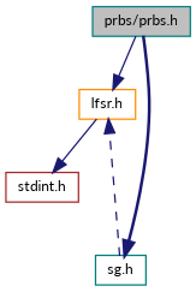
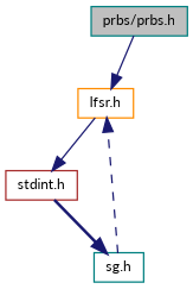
  digraph {
    fontname=Lato
    node [color=teal fontname=Lato fontsize=10 shape=record]
    edge [color=midnightblue fontname=Lato fontsize=10 labelfontname=Helvetica labelfontsize=10 style=solid]
    n1 [fillcolor=grey75 fontcolor=black height=0.2 label="prbs/prbs.h" style=filled width=0.4]
    n2 [color=darkorange height=0.2 label="lfsr.h" width=0.4]
    n3 [height=0.2 label="sg.h" width=0.4]
    n4 [color=brown height=0.2 label="stdint.h" width=0.4]
    n1 -> n2
-   n1 -> n3 [style=bold]
+   n4 -> n3 [style=bold]
    n2 -> n4
    n3 -> n2 [style=dashed]
  }
